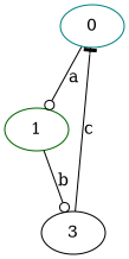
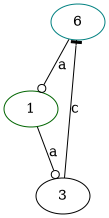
  digraph {
    edge [arrowhead=odot]
-   0 [color=teal is_final=True is_start=True]
+   0 [color=teal is_final=True is_start=True label=6]
    1 [color=darkgreen]
    n3 [color=black label=3]
    0 -> 1 [label=a]
-   1 -> n3 [label=b]
+   1 -> n3 [label=a]
    n3 -> 0 [arrowhead=tee label=c]
  }
